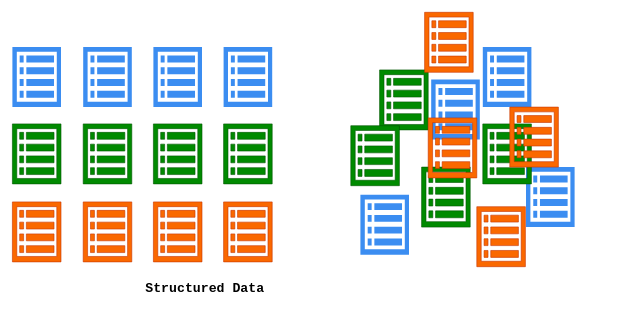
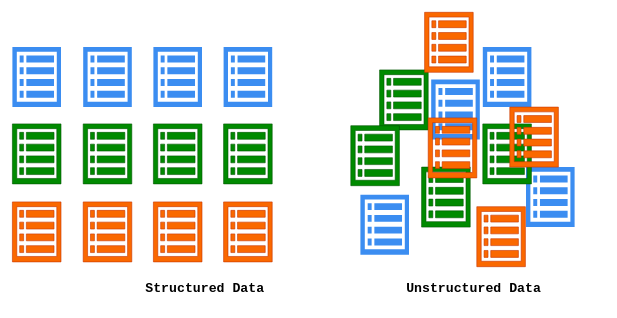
  <mxCell id="0" />
  <mxCell id="1" parent="0" />
  <mxCell id="2" value="" style="sketch=0;html=1;aspect=fixed;strokeColor=none;shadow=0;fillColor=#3B8DF1;verticalAlign=top;labelPosition=center;verticalLabelPosition=bottom;shape=mxgraph.gcp2.view_list" vertex="1" parent="1"><mxGeometry x="20" y="78" width="81" height="100" as="geometry" /></mxCell>
  <mxCell id="3" value="" style="sketch=0;html=1;aspect=fixed;strokeColor=none;shadow=0;fillColor=#3B8DF1;verticalAlign=top;labelPosition=center;verticalLabelPosition=bottom;shape=mxgraph.gcp2.view_list" vertex="1" parent="1"><mxGeometry x="138" y="78" width="81" height="100" as="geometry" /></mxCell>
  <mxCell id="4" value="" style="sketch=0;html=1;aspect=fixed;strokeColor=none;shadow=0;fillColor=#3B8DF1;verticalAlign=top;labelPosition=center;verticalLabelPosition=bottom;shape=mxgraph.gcp2.view_list" vertex="1" parent="1"><mxGeometry x="255" y="78" width="81" height="100" as="geometry" /></mxCell>
  <mxCell id="5" value="" style="sketch=0;html=1;aspect=fixed;strokeColor=none;shadow=0;fillColor=#3B8DF1;verticalAlign=top;labelPosition=center;verticalLabelPosition=bottom;shape=mxgraph.gcp2.view_list" vertex="1" parent="1"><mxGeometry x="372" y="78" width="81" height="100" as="geometry" /></mxCell>
  <mxCell id="6" value="" style="sketch=0;html=1;aspect=fixed;strokeColor=#005700;shadow=0;fillColor=#008a00;verticalAlign=top;labelPosition=center;verticalLabelPosition=bottom;shape=mxgraph.gcp2.view_list;fontColor=#ffffff;" vertex="1" parent="1"><mxGeometry x="20" y="206" width="81" height="100" as="geometry" /></mxCell>
  <mxCell id="7" value="" style="sketch=0;html=1;aspect=fixed;strokeColor=#005700;shadow=0;fillColor=#008a00;verticalAlign=top;labelPosition=center;verticalLabelPosition=bottom;shape=mxgraph.gcp2.view_list;fontColor=#ffffff;" vertex="1" parent="1"><mxGeometry x="138" y="206" width="81" height="100" as="geometry" /></mxCell>
  <mxCell id="8" value="" style="sketch=0;html=1;aspect=fixed;strokeColor=#005700;shadow=0;fillColor=#008a00;verticalAlign=top;labelPosition=center;verticalLabelPosition=bottom;shape=mxgraph.gcp2.view_list;fontColor=#ffffff;" vertex="1" parent="1"><mxGeometry x="255" y="206" width="81" height="100" as="geometry" /></mxCell>
  <mxCell id="9" value="" style="sketch=0;html=1;aspect=fixed;strokeColor=#005700;shadow=0;fillColor=#008a00;verticalAlign=top;labelPosition=center;verticalLabelPosition=bottom;shape=mxgraph.gcp2.view_list;fontColor=#ffffff;" vertex="1" parent="1"><mxGeometry x="372" y="206" width="81" height="100" as="geometry" /></mxCell>
  <mxCell id="10" value="" style="sketch=0;html=1;aspect=fixed;strokeColor=#C73500;shadow=0;fillColor=#fa6800;verticalAlign=top;labelPosition=center;verticalLabelPosition=bottom;shape=mxgraph.gcp2.view_list;fontColor=#000000;" vertex="1" parent="1"><mxGeometry x="20" y="336" width="81" height="100" as="geometry" /></mxCell>
  <mxCell id="11" value="" style="sketch=0;html=1;aspect=fixed;strokeColor=#C73500;shadow=0;fillColor=#fa6800;verticalAlign=top;labelPosition=center;verticalLabelPosition=bottom;shape=mxgraph.gcp2.view_list;fontColor=#000000;" vertex="1" parent="1"><mxGeometry x="138" y="336" width="81" height="100" as="geometry" /></mxCell>
  <mxCell id="12" value="" style="sketch=0;html=1;aspect=fixed;strokeColor=#C73500;shadow=0;fillColor=#fa6800;verticalAlign=top;labelPosition=center;verticalLabelPosition=bottom;shape=mxgraph.gcp2.view_list;fontColor=#000000;" vertex="1" parent="1"><mxGeometry x="255" y="336" width="81" height="100" as="geometry" /></mxCell>
  <mxCell id="13" value="" style="sketch=0;html=1;aspect=fixed;strokeColor=#C73500;shadow=0;fillColor=#fa6800;verticalAlign=top;labelPosition=center;verticalLabelPosition=bottom;shape=mxgraph.gcp2.view_list;fontColor=#000000;" vertex="1" parent="1"><mxGeometry x="372" y="336" width="81" height="100" as="geometry" /></mxCell>
  <mxCell id="14" value="" style="sketch=0;html=1;aspect=fixed;strokeColor=none;shadow=0;fillColor=#3B8DF1;verticalAlign=top;labelPosition=center;verticalLabelPosition=bottom;shape=mxgraph.gcp2.view_list" vertex="1" parent="1"><mxGeometry x="600" y="324" width="81" height="100" as="geometry" /></mxCell>
  <mxCell id="15" value="" style="sketch=0;html=1;aspect=fixed;strokeColor=none;shadow=0;fillColor=#3B8DF1;verticalAlign=top;labelPosition=center;verticalLabelPosition=bottom;shape=mxgraph.gcp2.view_list" vertex="1" parent="1"><mxGeometry x="718" y="132" width="81" height="100" as="geometry" /></mxCell>
  <mxCell id="16" value="" style="sketch=0;html=1;aspect=fixed;strokeColor=none;shadow=0;fillColor=#3B8DF1;verticalAlign=top;labelPosition=center;verticalLabelPosition=bottom;shape=mxgraph.gcp2.view_list" vertex="1" parent="1"><mxGeometry x="804" y="78" width="81" height="100" as="geometry" /></mxCell>
  <mxCell id="17" value="" style="sketch=0;html=1;aspect=fixed;strokeColor=none;shadow=0;fillColor=#3B8DF1;verticalAlign=top;labelPosition=center;verticalLabelPosition=bottom;shape=mxgraph.gcp2.view_list" vertex="1" parent="1"><mxGeometry x="876" y="278" width="81" height="100" as="geometry" /></mxCell>
  <mxCell id="18" value="" style="sketch=0;html=1;aspect=fixed;strokeColor=#005700;shadow=0;fillColor=#008a00;verticalAlign=top;labelPosition=center;verticalLabelPosition=bottom;shape=mxgraph.gcp2.view_list;fontColor=#ffffff;" vertex="1" parent="1"><mxGeometry x="702" y="278" width="81" height="100" as="geometry" /></mxCell>
  <mxCell id="19" value="" style="sketch=0;html=1;aspect=fixed;strokeColor=#005700;shadow=0;fillColor=#008a00;verticalAlign=top;labelPosition=center;verticalLabelPosition=bottom;shape=mxgraph.gcp2.view_list;fontColor=#ffffff;" vertex="1" parent="1"><mxGeometry x="632" y="116" width="81" height="100" as="geometry" /></mxCell>
  <mxCell id="20" value="" style="sketch=0;html=1;aspect=fixed;strokeColor=#005700;shadow=0;fillColor=#008a00;verticalAlign=top;labelPosition=center;verticalLabelPosition=bottom;shape=mxgraph.gcp2.view_list;fontColor=#ffffff;" vertex="1" parent="1"><mxGeometry x="804" y="206" width="81" height="100" as="geometry" /></mxCell>
  <mxCell id="21" value="" style="sketch=0;html=1;aspect=fixed;strokeColor=#005700;shadow=0;fillColor=#008a00;verticalAlign=top;labelPosition=center;verticalLabelPosition=bottom;shape=mxgraph.gcp2.view_list;fontColor=#ffffff;" vertex="1" parent="1"><mxGeometry x="584" y="209" width="81" height="100" as="geometry" /></mxCell>
  <mxCell id="22" value="" style="sketch=0;html=1;aspect=fixed;strokeColor=#C73500;shadow=0;fillColor=#fa6800;verticalAlign=top;labelPosition=center;verticalLabelPosition=bottom;shape=mxgraph.gcp2.view_list;fontColor=#000000;" vertex="1" parent="1"><mxGeometry x="794" y="344" width="81" height="100" as="geometry" /></mxCell>
  <mxCell id="23" value="" style="sketch=0;html=1;aspect=fixed;strokeColor=#C73500;shadow=0;fillColor=#fa6800;verticalAlign=top;labelPosition=center;verticalLabelPosition=bottom;shape=mxgraph.gcp2.view_list;fontColor=#000000;" vertex="1" parent="1"><mxGeometry x="707" y="20" width="81" height="100" as="geometry" /></mxCell>
  <mxCell id="24" value="" style="sketch=0;html=1;aspect=fixed;strokeColor=#C73500;shadow=0;fillColor=#fa6800;verticalAlign=top;labelPosition=center;verticalLabelPosition=bottom;shape=mxgraph.gcp2.view_list;fontColor=#000000;" vertex="1" parent="1"><mxGeometry x="713" y="196" width="81" height="100" as="geometry" /></mxCell>
  <mxCell id="25" value="" style="sketch=0;html=1;aspect=fixed;strokeColor=#C73500;shadow=0;fillColor=#fa6800;verticalAlign=top;labelPosition=center;verticalLabelPosition=bottom;shape=mxgraph.gcp2.view_list;fontColor=#000000;" vertex="1" parent="1"><mxGeometry x="849" y="178" width="81" height="100" as="geometry" /></mxCell>
  <mxCell id="26" value="&lt;font face=&quot;Courier New&quot; style=&quot;font-size: 22px;&quot;&gt;&lt;b&gt;Structured Data&lt;/b&gt;&lt;/font&gt;" style="text;strokeColor=none;align=center;fillColor=none;html=1;verticalAlign=middle;whiteSpace=wrap;rounded=0;" vertex="1" parent="1"><mxGeometry x="124" y="454" width="434" height="54" as="geometry" /></mxCell>
+ <mxCell id="27" value="&lt;font face=&quot;Courier New&quot; style=&quot;font-size: 22px;&quot;&gt;&lt;b&gt;Unstructured Data&lt;/b&gt;&lt;/font&gt;" style="text;strokeColor=none;align=center;fillColor=none;html=1;verticalAlign=middle;whiteSpace=wrap;rounded=0;" vertex="1" parent="1"><mxGeometry x="572" y="454" width="434" height="54" as="geometry" /></mxCell>
